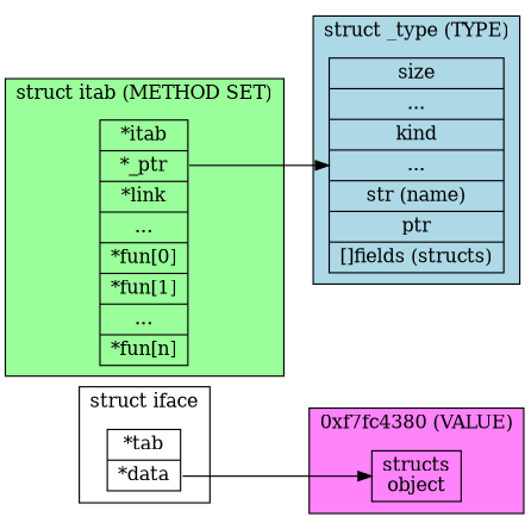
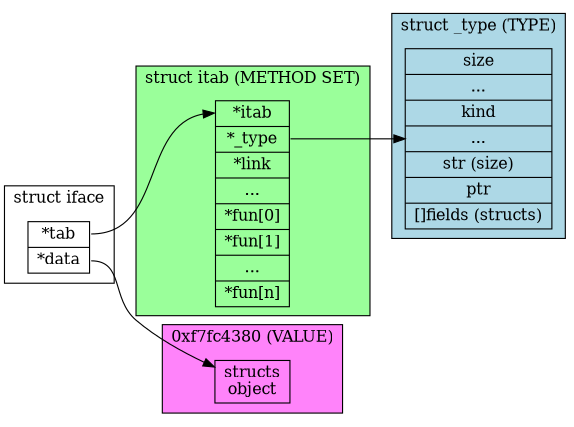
  digraph {
    rankdir=LR
    node [shape=record]
    n1 [label=" <iftab> *tab  | <data> *data "]
-   n2 [label=" <itab> *itab  | <type> *_ptr | *link  | ... | *fun[0] | *fun[1] | ... | *fun[n] "]
+   n2 [label=" <itab> *itab  | <type> *_type | *link  | ... | *fun[0] | *fun[1] | ... | *fun[n] "]
    n3 [label="structs\nobject"]
-   n4 [label=" size | ... | kind | ...| str (name) | ptr | []fields (structs)"]
+   n4 [label=" size | ... | kind | ...| str (size) | ptr | []fields (structs)"]
    subgraph sub_1 {
      subgraph cluster_2 {
        label="struct iface"
        n1
      }
      subgraph cluster_3 {
        bgcolor=palegreen1
        label="struct itab (METHOD SET)"
        n2
      }
      subgraph cluster_4 {
        bgcolor=orchid1
        label="0xf7fc4380 (VALUE)"
        n3
      }
      subgraph cluster_5 {
        bgcolor=lightblue
        label="struct _type (TYPE)"
        n4
      }
    }
+   n1 -> n2 [headport=itab tailport=iftab]
    n1 -> n3 [tailport=data]
    n2 -> n4 [tailport=type]
  }
